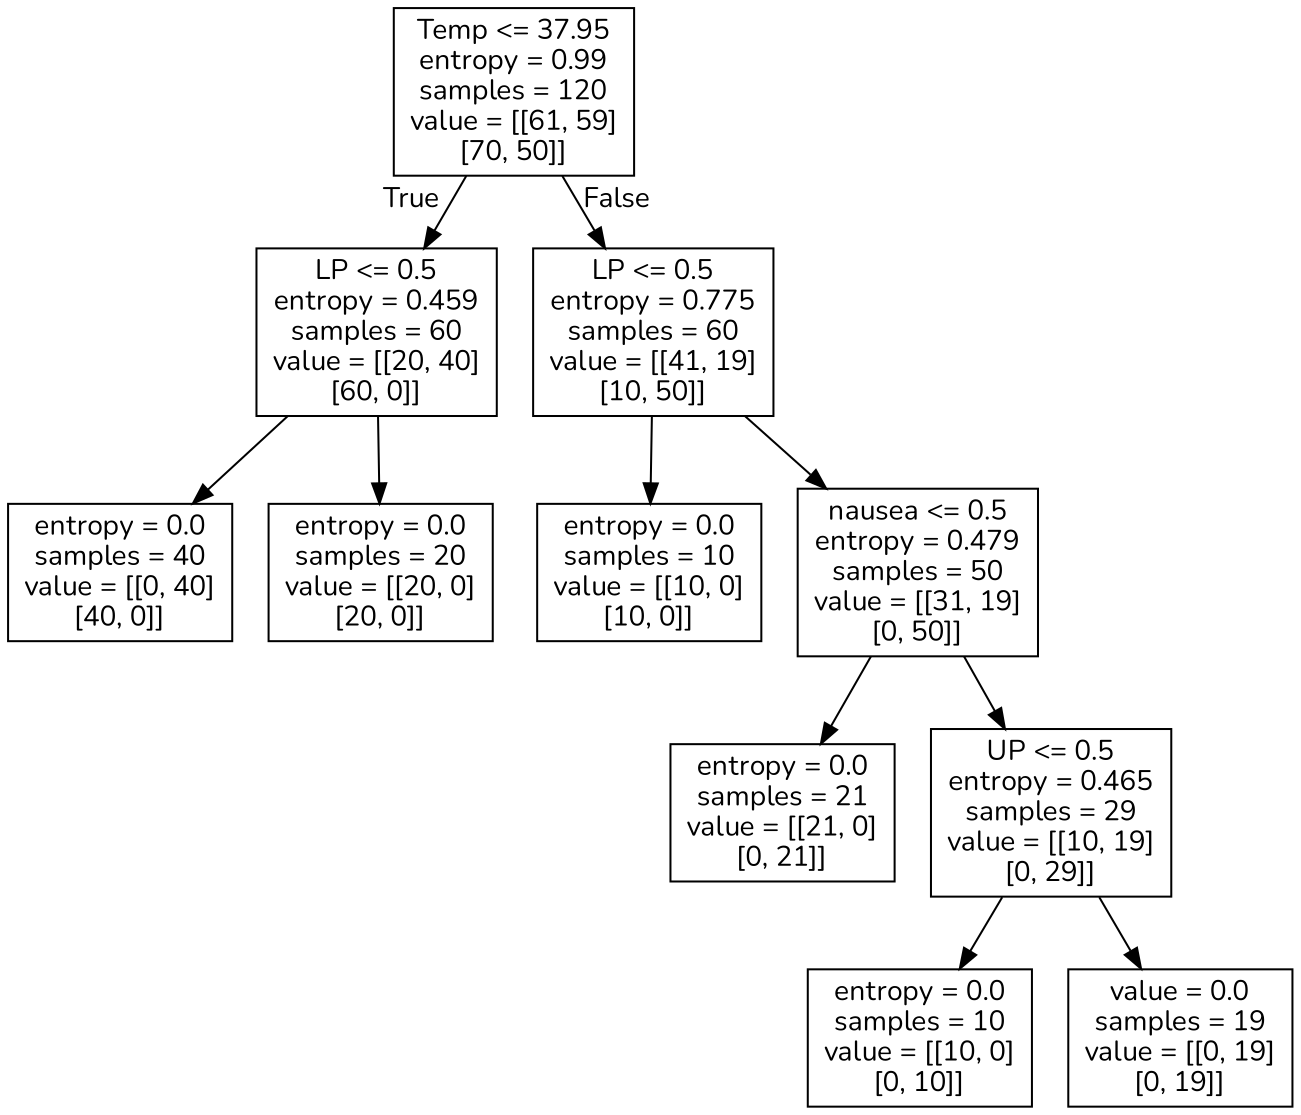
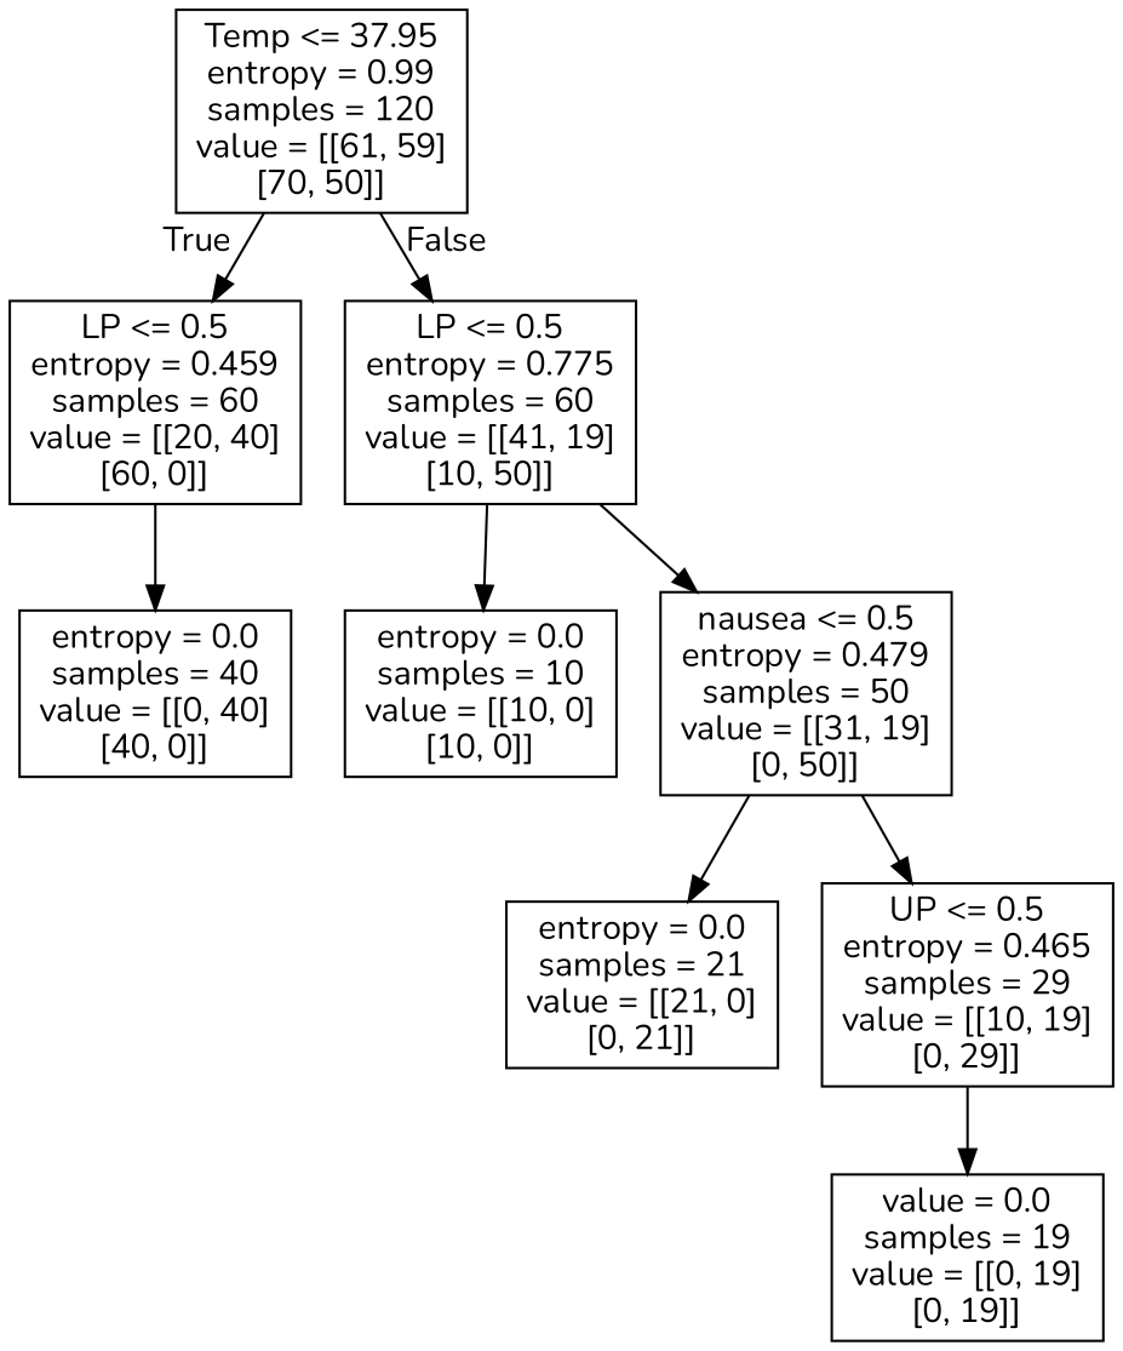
  digraph {
    fontname=Nunito
    node [fontname=Nunito shape=box]
    edge [fontname=Nunito]
    n1 [label="Temp <= 37.95\nentropy = 0.99\nsamples = 120\nvalue = [[61, 59]\n[70, 50]]"]
    n2 [label="LP <= 0.5\nentropy = 0.459\nsamples = 60\nvalue = [[20, 40]\n[60, 0]]"]
    n3 [label="LP <= 0.5\nentropy = 0.775\nsamples = 60\nvalue = [[41, 19]\n[10, 50]]"]
    n4 [label="entropy = 0.0\nsamples = 40\nvalue = [[0, 40]\n[40, 0]]"]
-   n5 [label="entropy = 0.0\nsamples = 20\nvalue = [[20, 0]\n[20, 0]]"]
    n6 [label="entropy = 0.0\nsamples = 10\nvalue = [[10, 0]\n[10, 0]]"]
    n7 [label="nausea <= 0.5\nentropy = 0.479\nsamples = 50\nvalue = [[31, 19]\n[0, 50]]"]
    n8 [label="entropy = 0.0\nsamples = 21\nvalue = [[21, 0]\n[0, 21]]"]
    n9 [label="UP <= 0.5\nentropy = 0.465\nsamples = 29\nvalue = [[10, 19]\n[0, 29]]"]
-   n10 [label="entropy = 0.0\nsamples = 10\nvalue = [[10, 0]\n[0, 10]]"]
    n11 [label="value = 0.0\nsamples = 19\nvalue = [[0, 19]\n[0, 19]]"]
    n1 -> n2 [headlabel=True labelangle=45 labeldistance=2.5]
    n1 -> n3 [headlabel=False labelangle=-45 labeldistance=2.5]
    n2 -> n4
-   n2 -> n5
    n3 -> n6
    n3 -> n7
    n7 -> n8
    n7 -> n9
-   n9 -> n10
    n9 -> n11
  }
